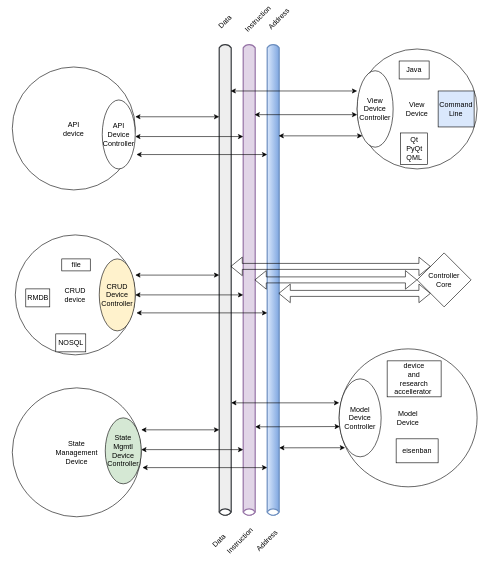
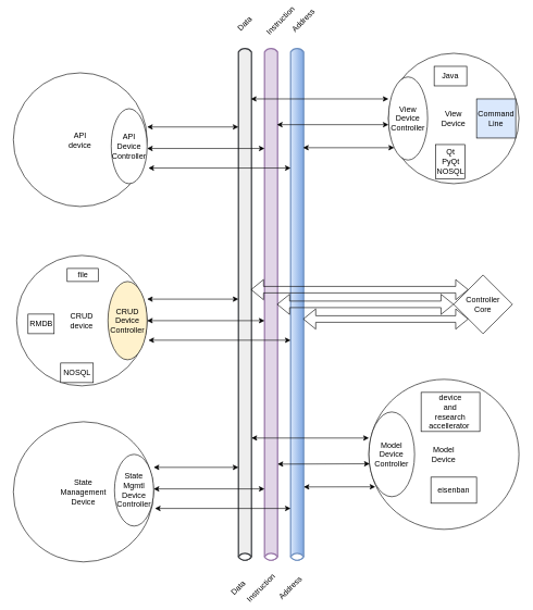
  <mxCell id="0" />
  <mxCell id="1" parent="0" />
  <mxCell id="2" value="Controller&lt;br&gt;Core" style="rhombus;whiteSpace=wrap;html=1;" parent="1" vertex="1"><mxGeometry x="695" y="420" width="90" height="90" as="geometry" /></mxCell>
  <mxCell id="3" value="View&lt;br&gt;Device" style="ellipse;whiteSpace=wrap;html=1;aspect=fixed;labelPosition=center;verticalLabelPosition=middle;align=center;verticalAlign=middle;" parent="1" vertex="1"><mxGeometry x="595" y="80" width="200" height="200" as="geometry" /></mxCell>
  <mxCell id="4" value="Command&lt;br&gt;Line" style="whiteSpace=wrap;html=1;aspect=fixed;fillColor=#dae8fc;" parent="1" vertex="1"><mxGeometry x="730" y="150" width="60" height="60" as="geometry" /></mxCell>
- <mxCell id="5" value="Qt&lt;br&gt;PyQt&lt;br&gt;QML" style="rounded=0;whiteSpace=wrap;html=1;" parent="1" vertex="1"><mxGeometry x="667.5" y="220" width="45" height="52.5" as="geometry" /></mxCell>
+ <mxCell id="5" value="Qt&lt;br&gt;PyQt&lt;br&gt;NOSQL" style="rounded=0;whiteSpace=wrap;html=1;" parent="1" vertex="1"><mxGeometry x="667.5" y="220" width="45" height="52.5" as="geometry" /></mxCell>
  <mxCell id="6" value="Java" style="rounded=0;whiteSpace=wrap;html=1;" parent="1" vertex="1"><mxGeometry x="665" y="100" width="50" height="30" as="geometry" /></mxCell>
  <mxCell id="7" value="View&lt;br&gt;Device&lt;br&gt;Controller" style="ellipse;whiteSpace=wrap;html=1;" parent="1" vertex="1"><mxGeometry x="595" y="116.25" width="60" height="127.5" as="geometry" /></mxCell>
  <mxCell id="8" value="Model&lt;br&gt;Device" style="ellipse;whiteSpace=wrap;html=1;aspect=fixed;labelPosition=center;verticalLabelPosition=middle;align=center;verticalAlign=middle;" parent="1" vertex="1"><mxGeometry x="565" y="580" width="230" height="230" as="geometry" /></mxCell>
  <mxCell id="9" value="Model&lt;br&gt;Device&lt;br&gt;Controller" style="ellipse;whiteSpace=wrap;html=1;" parent="1" vertex="1"><mxGeometry x="565" y="630" width="70" height="130" as="geometry" /></mxCell>
  <mxCell id="10" value="State&lt;br&gt;Management&lt;br&gt;Device" style="ellipse;whiteSpace=wrap;html=1;aspect=fixed;" parent="1" vertex="1"><mxGeometry x="20" y="645" width="215" height="215" as="geometry" /></mxCell>
- <mxCell id="11" value="State Mgmtl Device&lt;br&gt;Controller" style="ellipse;whiteSpace=wrap;html=1;fillColor=#d5e8d4;" parent="1" vertex="1"><mxGeometry x="175" y="695" width="60" height="110" as="geometry" /></mxCell>
+ <mxCell id="11" value="State Mgmtl Device&lt;br&gt;Controller" style="ellipse;whiteSpace=wrap;html=1;" parent="1" vertex="1"><mxGeometry x="175" y="695" width="60" height="110" as="geometry" /></mxCell>
  <mxCell id="12" value="CRUD&lt;br&gt;device" style="ellipse;whiteSpace=wrap;html=1;aspect=fixed;" parent="1" vertex="1"><mxGeometry x="25" y="390" width="200" height="200" as="geometry" /></mxCell>
  <mxCell id="13" value="CRUD Device&lt;br&gt;Controller" style="ellipse;whiteSpace=wrap;html=1;fillColor=#fff2cc;" parent="1" vertex="1"><mxGeometry x="165" y="430" width="60" height="120" as="geometry" /></mxCell>
  <mxCell id="14" value="API&lt;br&gt;device" style="ellipse;whiteSpace=wrap;html=1;aspect=fixed;" parent="1" vertex="1"><mxGeometry x="20" y="110" width="205" height="205" as="geometry" /></mxCell>
  <mxCell id="15" value="API&lt;br&gt;Device&lt;br&gt;Controller" style="ellipse;whiteSpace=wrap;html=1;" parent="1" vertex="1"><mxGeometry x="170" y="165" width="55" height="115" as="geometry" /></mxCell>
  <mxCell id="16" value="" style="html=1;outlineConnect=0;fillColor=#dae8fc;strokeColor=#6c8ebf;gradientDirection=north;strokeWidth=2;shape=mxgraph.networks.bus;gradientColor=#7ea6e0;gradientDirection=north;perimeter=backbonePerimeter;backboneSize=20;direction=south;labelPosition=center;verticalLabelPosition=top;align=center;verticalAlign=bottom;" parent="1" vertex="1"><mxGeometry x="445" y="70" width="20" height="790" as="geometry" /></mxCell>
  <mxCell id="17" value="Address" style="text;html=1;strokeColor=none;fillColor=none;align=center;verticalAlign=middle;whiteSpace=wrap;rounded=0;rotation=315;" parent="1" vertex="1"><mxGeometry x="445" y="20" width="40" height="20" as="geometry" /></mxCell>
  <mxCell id="18" value="Instruction" style="text;html=1;strokeColor=none;fillColor=none;align=center;verticalAlign=middle;whiteSpace=wrap;rounded=0;rotation=315;" parent="1" vertex="1"><mxGeometry x="395" y="20" width="70" height="20" as="geometry" /></mxCell>
  <mxCell id="19" value="Data" style="text;html=1;strokeColor=none;fillColor=none;align=center;verticalAlign=middle;whiteSpace=wrap;rounded=0;rotation=315;" parent="1" vertex="1"><mxGeometry x="355" y="25" width="40" height="20" as="geometry" /></mxCell>
  <mxCell id="20" value="" style="html=1;outlineConnect=0;fillColor=#e1d5e7;strokeColor=#9673a6;gradientDirection=north;strokeWidth=2;shape=mxgraph.networks.bus;gradientDirection=north;perimeter=backbonePerimeter;backboneSize=20;direction=south;labelPosition=center;verticalLabelPosition=top;align=center;verticalAlign=bottom;" parent="1" vertex="1"><mxGeometry x="405" y="70" width="20" height="790" as="geometry" /></mxCell>
  <mxCell id="21" value="" style="html=1;outlineConnect=0;fillColor=#eeeeee;gradientDirection=north;strokeWidth=2;shape=mxgraph.networks.bus;gradientDirection=north;perimeter=backbonePerimeter;backboneSize=20;direction=south;labelPosition=center;verticalLabelPosition=top;align=center;verticalAlign=bottom;strokeColor=#36393d;" parent="1" vertex="1"><mxGeometry x="365" y="70" width="20" height="790" as="geometry" /></mxCell>
  <mxCell id="22" value="" style="shape=flexArrow;endArrow=classic;startArrow=classic;html=1;entryX=0;entryY=1;entryDx=0;entryDy=0;" parent="1" source="16" target="2" edge="1"><mxGeometry width="100" height="100" relative="1" as="geometry"><mxPoint x="625" y="510" as="sourcePoint" /><mxPoint x="355" y="450" as="targetPoint" /></mxGeometry></mxCell>
  <mxCell id="23" value="" style="shape=flexArrow;endArrow=classic;startArrow=classic;html=1;" parent="1" source="20" target="2" edge="1"><mxGeometry width="100" height="100" relative="1" as="geometry"><mxPoint x="255" y="620" as="sourcePoint" /><mxPoint x="355" y="520" as="targetPoint" /></mxGeometry></mxCell>
  <mxCell id="24" value="" style="shape=flexArrow;endArrow=classic;startArrow=classic;html=1;entryX=0;entryY=0;entryDx=0;entryDy=0;" parent="1" source="21" target="2" edge="1"><mxGeometry width="100" height="100" relative="1" as="geometry"><mxPoint x="255" y="620" as="sourcePoint" /><mxPoint x="355" y="520" as="targetPoint" /></mxGeometry></mxCell>
  <mxCell id="25" value="device&lt;br&gt;and&lt;br&gt;research&lt;br&gt;accellerator&amp;nbsp;" style="rounded=0;whiteSpace=wrap;html=1;" parent="1" vertex="1"><mxGeometry x="645" y="600" width="90" height="60" as="geometry" /></mxCell>
  <mxCell id="26" value="eisenban" style="rounded=0;whiteSpace=wrap;html=1;" parent="1" vertex="1"><mxGeometry x="660" y="730" width="70" height="40" as="geometry" /></mxCell>
  <mxCell id="27" value="NOSQL" style="rounded=0;whiteSpace=wrap;html=1;" parent="1" vertex="1"><mxGeometry x="92.5" y="555" width="50" height="30" as="geometry" /></mxCell>
  <mxCell id="28" value="RMDB" style="rounded=0;whiteSpace=wrap;html=1;" parent="1" vertex="1"><mxGeometry x="42.5" y="480" width="40" height="30" as="geometry" /></mxCell>
- <mxCell id="29" value="file" style="rounded=0;whiteSpace=wrap;html=1;" parent="1" vertex="1"><mxGeometry x="102.5" y="430" width="47.5" height="20" as="geometry" /></mxCell>
+ <mxCell id="29" value="file" style="rounded=0;whiteSpace=wrap;html=1;" parent="1" vertex="1"><mxGeometry x="102.5" y="410" width="47.5" height="20" as="geometry" /></mxCell>
  <mxCell id="30" value="Address" style="text;html=1;strokeColor=none;fillColor=none;align=center;verticalAlign=middle;whiteSpace=wrap;rounded=0;rotation=315;" parent="1" vertex="1"><mxGeometry x="425" y="890" width="40" height="20" as="geometry" /></mxCell>
  <mxCell id="31" value="Instruction" style="text;html=1;strokeColor=none;fillColor=none;align=center;verticalAlign=middle;whiteSpace=wrap;rounded=0;rotation=315;" parent="1" vertex="1"><mxGeometry x="365" y="890" width="70" height="20" as="geometry" /></mxCell>
  <mxCell id="32" value="Data" style="text;html=1;strokeColor=none;fillColor=none;align=center;verticalAlign=middle;whiteSpace=wrap;rounded=0;rotation=315;" parent="1" vertex="1"><mxGeometry x="345" y="890" width="40" height="20" as="geometry" /></mxCell>
  <mxCell id="33" value="" style="endArrow=classic;startArrow=classic;html=1;exitX=1;exitY=0.225;exitDx=0;exitDy=0;exitPerimeter=0;" parent="1" source="13" target="21" edge="1"><mxGeometry width="50" height="50" relative="1" as="geometry"><mxPoint x="275" y="500" as="sourcePoint" /><mxPoint x="355" y="457" as="targetPoint" /></mxGeometry></mxCell>
  <mxCell id="34" value="" style="endArrow=classic;startArrow=classic;html=1;exitX=1;exitY=0.5;exitDx=0;exitDy=0;" parent="1" source="12" edge="1"><mxGeometry width="50" height="50" relative="1" as="geometry"><mxPoint x="205.711" y="429.289" as="sourcePoint" /><mxPoint x="405" y="490" as="targetPoint" /></mxGeometry></mxCell>
  <mxCell id="35" value="" style="endArrow=classic;startArrow=classic;html=1;exitX=1.033;exitY=0.75;exitDx=0;exitDy=0;exitPerimeter=0;" parent="1" source="13" target="16" edge="1"><mxGeometry width="50" height="50" relative="1" as="geometry"><mxPoint x="185" y="570" as="sourcePoint" /><mxPoint x="382" y="439" as="targetPoint" /></mxGeometry></mxCell>
  <mxCell id="36" value="" style="endArrow=classic;startArrow=classic;html=1;exitX=1;exitY=0.225;exitDx=0;exitDy=0;exitPerimeter=0;" parent="1" edge="1"><mxGeometry width="50" height="50" relative="1" as="geometry"><mxPoint x="225" y="193" as="sourcePoint" /><mxPoint x="365" y="193" as="targetPoint" /></mxGeometry></mxCell>
  <mxCell id="37" value="" style="endArrow=classic;startArrow=classic;html=1;exitX=1;exitY=0.5;exitDx=0;exitDy=0;" parent="1" edge="1"><mxGeometry width="50" height="50" relative="1" as="geometry"><mxPoint x="225" y="226" as="sourcePoint" /><mxPoint x="405" y="226" as="targetPoint" /></mxGeometry></mxCell>
  <mxCell id="38" value="" style="endArrow=classic;startArrow=classic;html=1;exitX=1.033;exitY=0.75;exitDx=0;exitDy=0;exitPerimeter=0;" parent="1" edge="1"><mxGeometry width="50" height="50" relative="1" as="geometry"><mxPoint x="226.98" y="256" as="sourcePoint" /><mxPoint x="445" y="256" as="targetPoint" /></mxGeometry></mxCell>
  <mxCell id="39" value="" style="endArrow=classic;startArrow=classic;html=1;exitX=1;exitY=0.225;exitDx=0;exitDy=0;exitPerimeter=0;" parent="1" edge="1"><mxGeometry width="50" height="50" relative="1" as="geometry"><mxPoint x="235" y="715" as="sourcePoint" /><mxPoint x="365" y="715" as="targetPoint" /></mxGeometry></mxCell>
  <mxCell id="40" value="" style="endArrow=classic;startArrow=classic;html=1;exitX=1;exitY=0.5;exitDx=0;exitDy=0;" parent="1" edge="1"><mxGeometry width="50" height="50" relative="1" as="geometry"><mxPoint x="235" y="748" as="sourcePoint" /><mxPoint x="405" y="748" as="targetPoint" /></mxGeometry></mxCell>
  <mxCell id="41" value="" style="endArrow=classic;startArrow=classic;html=1;exitX=1.033;exitY=0.75;exitDx=0;exitDy=0;exitPerimeter=0;" parent="1" target="16" edge="1"><mxGeometry width="50" height="50" relative="1" as="geometry"><mxPoint x="236.98" y="778" as="sourcePoint" /><mxPoint x="435" y="778" as="targetPoint" /></mxGeometry></mxCell>
  <mxCell id="42" value="" style="endArrow=classic;startArrow=classic;html=1;" parent="1" source="21" edge="1"><mxGeometry width="50" height="50" relative="1" as="geometry"><mxPoint x="465" y="150" as="sourcePoint" /><mxPoint x="595" y="150" as="targetPoint" /></mxGeometry></mxCell>
  <mxCell id="43" value="" style="endArrow=classic;startArrow=classic;html=1;" parent="1" source="20" edge="1"><mxGeometry width="50" height="50" relative="1" as="geometry"><mxPoint x="495" y="190" as="sourcePoint" /><mxPoint x="595" y="189.5" as="targetPoint" /></mxGeometry></mxCell>
  <mxCell id="44" value="" style="endArrow=classic;startArrow=classic;html=1;entryX=0;entryY=1;entryDx=0;entryDy=0;" parent="1" source="16" target="7" edge="1"><mxGeometry width="50" height="50" relative="1" as="geometry"><mxPoint x="495" y="222" as="sourcePoint" /><mxPoint x="565" y="222" as="targetPoint" /></mxGeometry></mxCell>
  <mxCell id="45" value="" style="endArrow=classic;startArrow=classic;html=1;" parent="1" edge="1"><mxGeometry width="50" height="50" relative="1" as="geometry"><mxPoint x="385" y="670" as="sourcePoint" /><mxPoint x="565" y="670" as="targetPoint" /></mxGeometry></mxCell>
  <mxCell id="46" value="" style="endArrow=classic;startArrow=classic;html=1;" parent="1" edge="1"><mxGeometry width="50" height="50" relative="1" as="geometry"><mxPoint x="425" y="710" as="sourcePoint" /><mxPoint x="566.17" y="709.5" as="targetPoint" /></mxGeometry></mxCell>
  <mxCell id="47" value="" style="endArrow=classic;startArrow=classic;html=1;entryX=0;entryY=1;entryDx=0;entryDy=0;" parent="1" edge="1"><mxGeometry width="50" height="50" relative="1" as="geometry"><mxPoint x="465" y="745" as="sourcePoint" /><mxPoint x="574.832" y="744.811" as="targetPoint" /></mxGeometry></mxCell>
